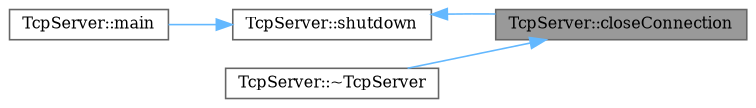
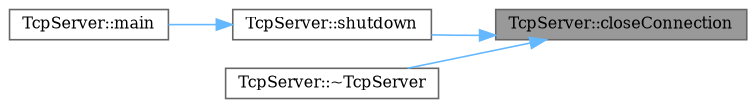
  digraph {
    fontname="DejaVu Serif"
    rankdir=RL
    node [color=grey40 fillcolor=white fontname="DejaVu Serif" fontsize=10 shape=box style=filled]
    edge [color=steelblue1 dir=back fontname="DejaVu Serif" fontsize=10 labelfontname=Helvetica labelfontsize=10 style=solid]
    n1 [color=gray40 fillcolor=grey60 fontcolor=black height=0.2 label="TcpServer::closeConnection" width=0.4]
    n2 [height=0.2 label="TcpServer::shutdown" width=0.4]
    n3 [height=0.2 label="TcpServer::~TcpServer" width=0.4]
    n4 [height=0.2 label="TcpServer::main" width=0.4]
-   n2 -> n1
+   n1 -> n2
    n1 -> n3
    n2 -> n4
  }
